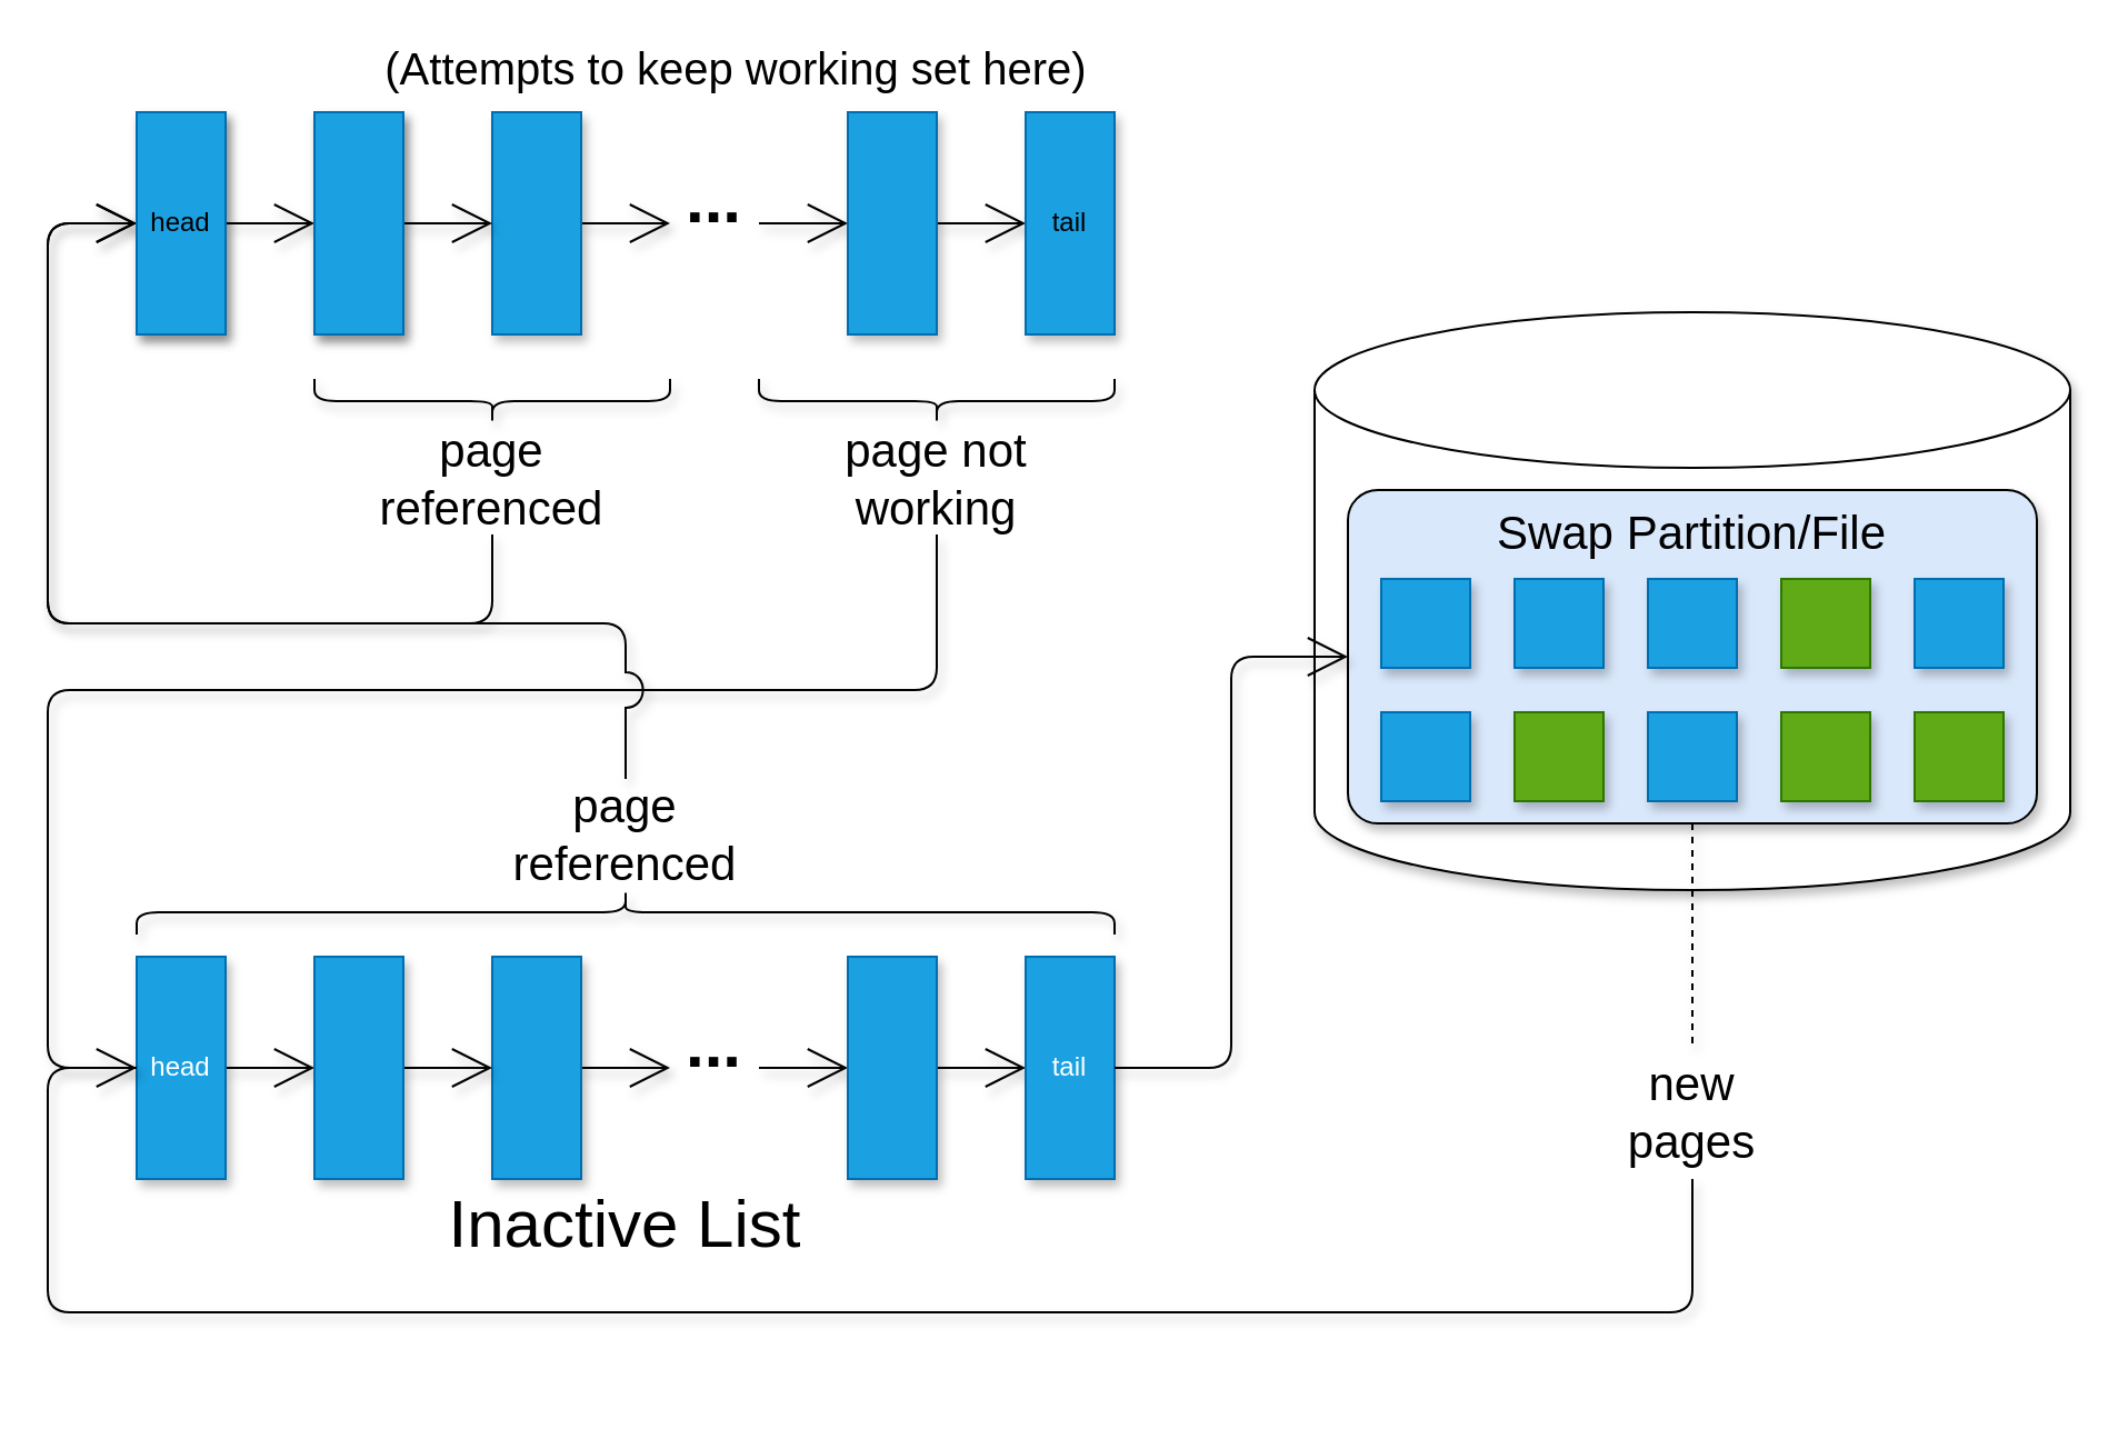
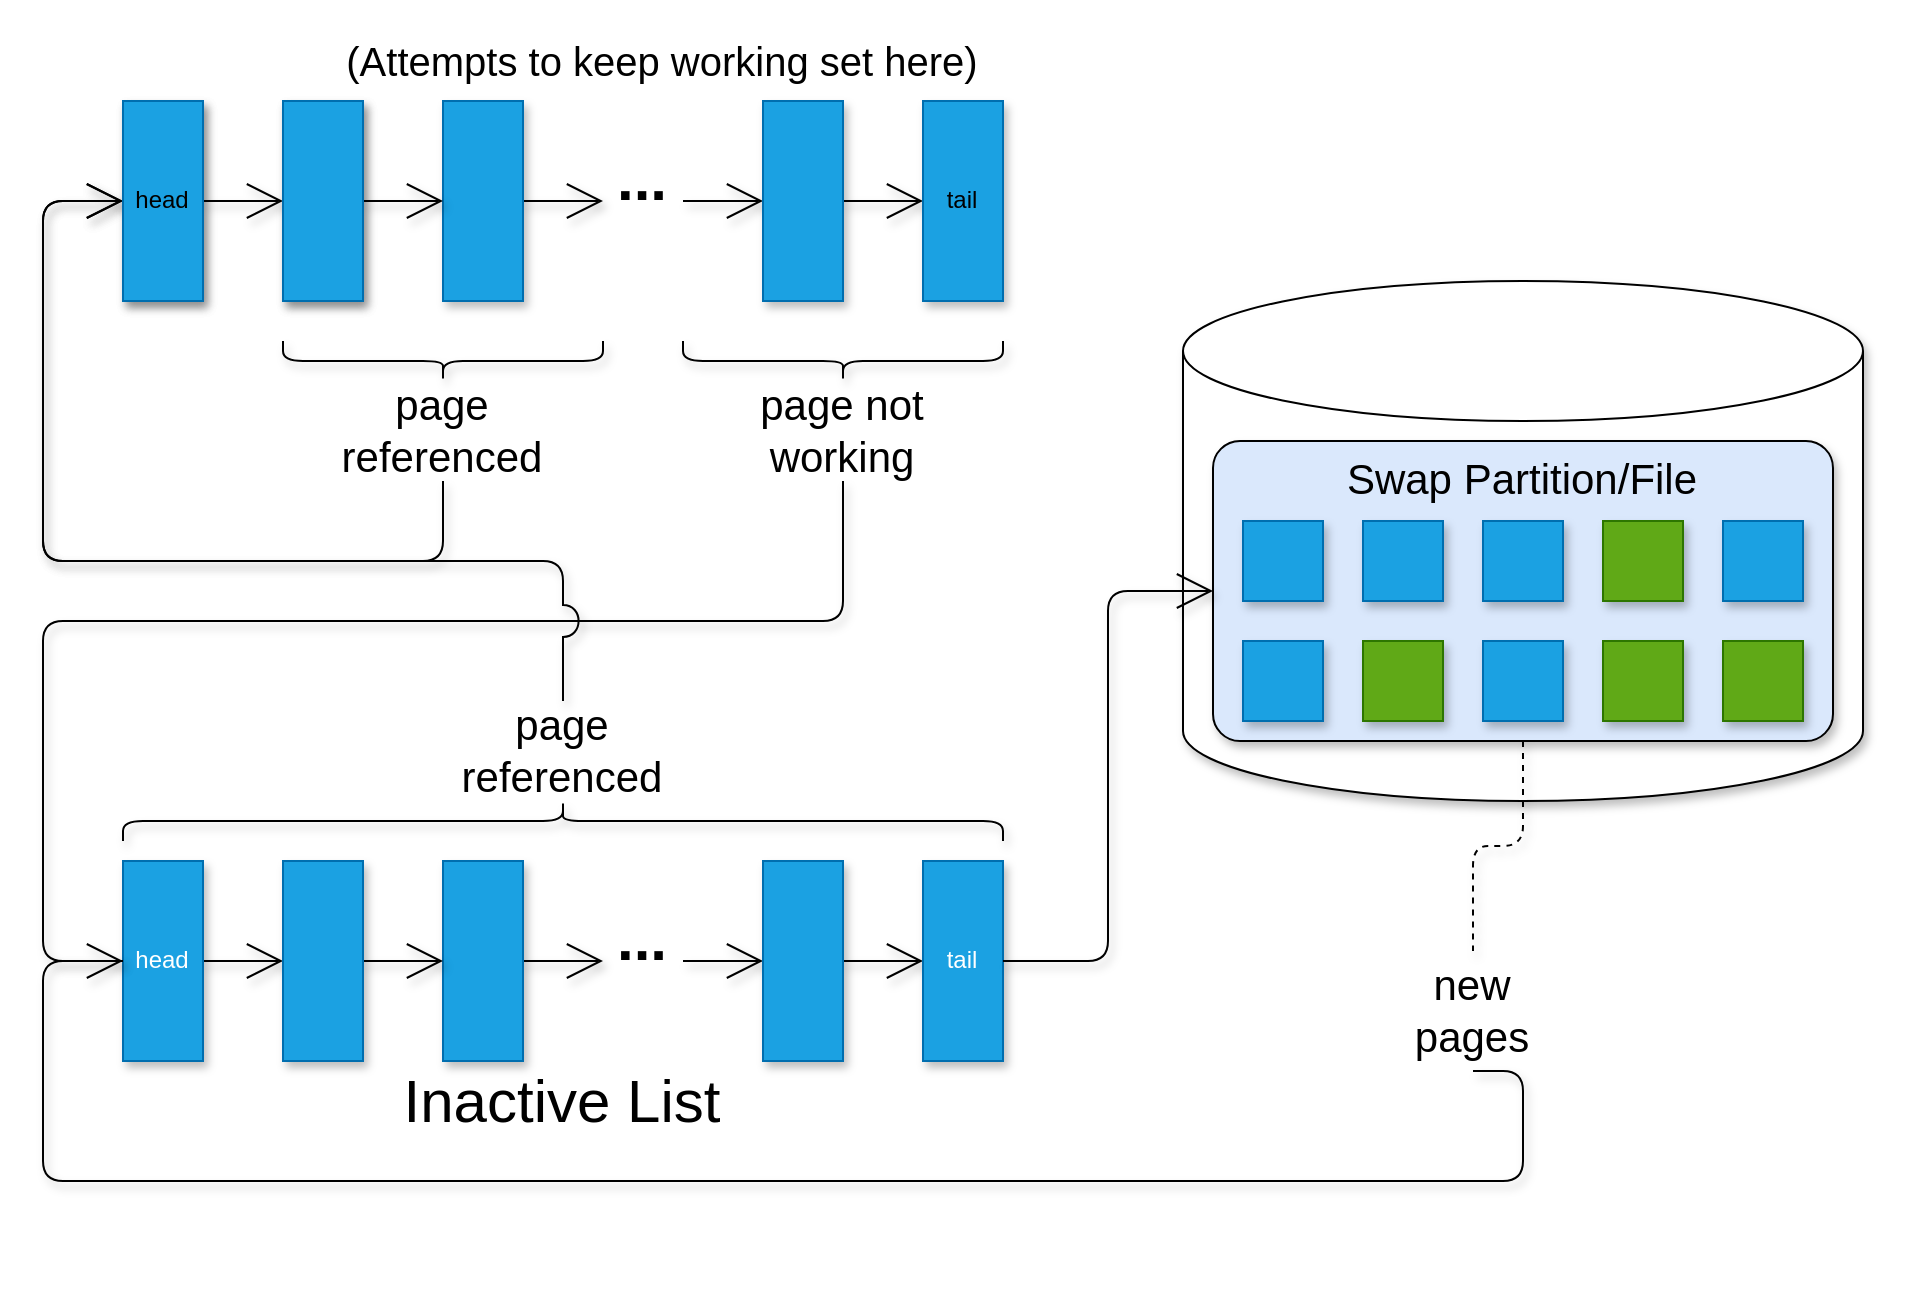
  <mxCell id="0" />
  <mxCell id="1" parent="0" />
  <mxCell id="2" style="edgeStyle=none;html=1;exitX=1;exitY=0.5;exitDx=0;exitDy=0;entryX=0;entryY=0.5;entryDx=0;entryDy=0;endArrow=open;endFill=0;endSize=16;shadow=1;" parent="1" source="3" target="7" edge="1"><mxGeometry relative="1" as="geometry" /></mxCell>
  <mxCell id="3" value="head" style="rounded=0;whiteSpace=wrap;html=1;shadow=1;" parent="1" vertex="1"><mxGeometry x="60" y="50" width="40" height="100" as="geometry" /></mxCell>
  <mxCell id="4" style="edgeStyle=none;html=1;exitX=1;exitY=0.5;exitDx=0;exitDy=0;entryX=0;entryY=0.5;entryDx=0;entryDy=0;fontSize=30;endArrow=open;endFill=0;endSize=16;shadow=1;" parent="1" source="5" target="9" edge="1"><mxGeometry relative="1" as="geometry" /></mxCell>
  <mxCell id="5" value="" style="rounded=0;whiteSpace=wrap;html=1;fillColor=#1ba1e2;strokeColor=#006EAF;fontColor=#ffffff;shadow=1;" parent="1" vertex="1"><mxGeometry x="220" y="50" width="40" height="100" as="geometry" /></mxCell>
  <mxCell id="6" style="edgeStyle=none;html=1;exitX=1;exitY=0.5;exitDx=0;exitDy=0;entryX=0;entryY=0.5;entryDx=0;entryDy=0;endArrow=open;endFill=0;endSize=16;shadow=1;" parent="1" source="7" target="5" edge="1"><mxGeometry relative="1" as="geometry" /></mxCell>
  <mxCell id="7" value="" style="rounded=0;whiteSpace=wrap;html=1;shadow=1;" parent="1" vertex="1"><mxGeometry x="140" y="50" width="40" height="100" as="geometry" /></mxCell>
  <mxCell id="8" style="edgeStyle=none;html=1;exitX=1;exitY=0.5;exitDx=0;exitDy=0;entryX=0;entryY=0.5;entryDx=0;entryDy=0;fontSize=30;endArrow=open;endFill=0;endSize=16;shadow=1;" parent="1" source="9" target="11" edge="1"><mxGeometry relative="1" as="geometry" /></mxCell>
  <mxCell id="9" value="..." style="text;html=1;strokeColor=none;fillColor=none;align=center;verticalAlign=bottom;whiteSpace=wrap;rounded=0;fontStyle=1;fontSize=30;shadow=1;" parent="1" vertex="1"><mxGeometry x="300" y="90" width="40" height="20" as="geometry" /></mxCell>
  <mxCell id="10" style="edgeStyle=none;html=1;exitX=1;exitY=0.5;exitDx=0;exitDy=0;entryX=0;entryY=0.5;entryDx=0;entryDy=0;fontSize=30;endArrow=open;endFill=0;endSize=16;shadow=1;" parent="1" source="11" target="12" edge="1"><mxGeometry relative="1" as="geometry" /></mxCell>
  <mxCell id="11" value="" style="rounded=0;whiteSpace=wrap;html=1;fillColor=#1ba1e2;strokeColor=#006EAF;shadow=1;" parent="1" vertex="1"><mxGeometry x="380" y="50" width="40" height="100" as="geometry" /></mxCell>
  <mxCell id="12" value="tail" style="rounded=0;whiteSpace=wrap;html=1;fillColor=#1ba1e2;strokeColor=#006EAF;shadow=1;" parent="1" vertex="1"><mxGeometry x="460" y="50" width="40" height="100" as="geometry" /></mxCell>
  <mxCell id="13" style="edgeStyle=none;html=1;exitX=1;exitY=0.5;exitDx=0;exitDy=0;entryX=0;entryY=0.5;entryDx=0;entryDy=0;endArrow=open;endFill=0;endSize=16;shadow=1;" parent="1" source="14" target="18" edge="1"><mxGeometry relative="1" as="geometry" /></mxCell>
  <mxCell id="14" value="head" style="rounded=0;whiteSpace=wrap;html=1;fillColor=#1ba1e2;strokeColor=#006EAF;fontColor=#ffffff;shadow=1;" parent="1" vertex="1"><mxGeometry x="60" y="430" width="40" height="100" as="geometry" /></mxCell>
  <mxCell id="15" style="edgeStyle=none;html=1;exitX=1;exitY=0.5;exitDx=0;exitDy=0;entryX=0;entryY=0.5;entryDx=0;entryDy=0;fontSize=30;endArrow=open;endFill=0;endSize=16;shadow=1;" parent="1" source="16" target="20" edge="1"><mxGeometry relative="1" as="geometry" /></mxCell>
  <mxCell id="16" value="" style="rounded=0;whiteSpace=wrap;html=1;fillColor=#1ba1e2;strokeColor=#006EAF;fontColor=#ffffff;shadow=1;" parent="1" vertex="1"><mxGeometry x="220" y="430" width="40" height="100" as="geometry" /></mxCell>
  <mxCell id="17" style="edgeStyle=none;html=1;exitX=1;exitY=0.5;exitDx=0;exitDy=0;entryX=0;entryY=0.5;entryDx=0;entryDy=0;endArrow=open;endFill=0;endSize=16;shadow=1;" parent="1" source="18" target="16" edge="1"><mxGeometry relative="1" as="geometry" /></mxCell>
  <mxCell id="18" value="" style="rounded=0;whiteSpace=wrap;html=1;fillColor=#1ba1e2;strokeColor=#006EAF;fontColor=#ffffff;shadow=1;" parent="1" vertex="1"><mxGeometry x="140" y="430" width="40" height="100" as="geometry" /></mxCell>
  <mxCell id="19" style="edgeStyle=none;html=1;exitX=1;exitY=0.5;exitDx=0;exitDy=0;entryX=0;entryY=0.5;entryDx=0;entryDy=0;fontSize=30;endArrow=open;endFill=0;endSize=16;shadow=1;" parent="1" source="20" target="22" edge="1"><mxGeometry relative="1" as="geometry" /></mxCell>
  <mxCell id="20" value="..." style="text;html=1;strokeColor=none;fillColor=none;align=center;verticalAlign=bottom;whiteSpace=wrap;rounded=0;fontStyle=1;fontSize=30;shadow=1;" parent="1" vertex="1"><mxGeometry x="300" y="470" width="40" height="20" as="geometry" /></mxCell>
  <mxCell id="21" style="edgeStyle=none;html=1;exitX=1;exitY=0.5;exitDx=0;exitDy=0;entryX=0;entryY=0.5;entryDx=0;entryDy=0;fontSize=30;endArrow=open;endFill=0;endSize=16;shadow=1;" parent="1" source="22" target="23" edge="1"><mxGeometry relative="1" as="geometry" /></mxCell>
  <mxCell id="22" value="" style="rounded=0;whiteSpace=wrap;html=1;fillColor=#1ba1e2;strokeColor=#006EAF;fontColor=#ffffff;shadow=1;" parent="1" vertex="1"><mxGeometry x="380" y="430" width="40" height="100" as="geometry" /></mxCell>
  <mxCell id="23" value="tail" style="rounded=0;whiteSpace=wrap;html=1;fillColor=#1ba1e2;strokeColor=#006EAF;fontColor=#ffffff;shadow=1;" parent="1" vertex="1"><mxGeometry x="460" y="430" width="40" height="100" as="geometry" /></mxCell>
  <mxCell id="24" value="Inactive List" style="text;html=1;strokeColor=none;fillColor=none;align=center;verticalAlign=middle;whiteSpace=wrap;rounded=0;fontSize=30;shadow=1;" parent="1" vertex="1"><mxGeometry x="60" y="540" width="440" height="20" as="geometry" /></mxCell>
  <mxCell id="25" value="" style="shape=curlyBracket;whiteSpace=wrap;html=1;rounded=1;flipH=1;fontSize=30;verticalAlign=bottom;rotation=90;shadow=1;" parent="1" vertex="1"><mxGeometry x="210" y="100" width="20" height="160" as="geometry" /></mxCell>
  <mxCell id="26" style="edgeStyle=orthogonalEdgeStyle;html=1;exitX=0.5;exitY=1;exitDx=0;exitDy=0;fontSize=21;endArrow=open;endFill=0;endSize=16;entryX=0;entryY=0.5;entryDx=0;entryDy=0;shadow=1;" parent="1" source="27" target="3" edge="1"><mxGeometry relative="1" as="geometry"><mxPoint x="-20" y="140" as="targetPoint" /><Array as="points"><mxPoint x="220" y="280" /><mxPoint x="20" y="280" /><mxPoint x="20" y="100" /></Array></mxGeometry></mxCell>
  <mxCell id="27" value="page referenced" style="text;html=1;strokeColor=none;fillColor=none;align=center;verticalAlign=middle;whiteSpace=wrap;rounded=0;fontSize=21;shadow=1;" parent="1" vertex="1"><mxGeometry x="155" y="190" width="130" height="50" as="geometry" /></mxCell>
  <mxCell id="28" value="" style="shape=curlyBracket;whiteSpace=wrap;html=1;rounded=1;flipH=1;fontSize=30;verticalAlign=bottom;rotation=90;shadow=1;" parent="1" vertex="1"><mxGeometry x="410" y="100" width="20" height="160" as="geometry" /></mxCell>
  <mxCell id="29" value="page not working" style="text;html=1;strokeColor=none;fillColor=none;align=center;verticalAlign=middle;whiteSpace=wrap;rounded=0;fontSize=21;shadow=1;" parent="1" vertex="1"><mxGeometry x="355" y="190" width="130" height="50" as="geometry" /></mxCell>
  <mxCell id="30" value="" style="shape=cylinder3;whiteSpace=wrap;html=1;boundedLbl=1;backgroundOutline=1;size=35;fontSize=21;verticalAlign=bottom;shadow=1;" parent="1" vertex="1"><mxGeometry x="590" y="140" width="340" height="260" as="geometry" /></mxCell>
  <mxCell id="31" style="edgeStyle=orthogonalEdgeStyle;jumpStyle=arc;jumpSize=16;html=1;exitX=0.5;exitY=1;exitDx=0;exitDy=0;entryX=0.5;entryY=0;entryDx=0;entryDy=0;endArrow=none;endFill=0;endSize=16;shadow=1;dashed=1;" edge="1" parent="1" source="32" target="49"><mxGeometry relative="1" as="geometry" /></mxCell>
  <mxCell id="32" value="Swap Partition/File" style="rounded=1;whiteSpace=wrap;html=1;fontSize=21;verticalAlign=top;arcSize=9;shadow=1;fillColor=#dae8fc;" parent="1" vertex="1"><mxGeometry x="605" y="220" width="310" height="150" as="geometry" /></mxCell>
  <mxCell id="33" style="edgeStyle=orthogonalEdgeStyle;html=1;exitX=1;exitY=0.5;exitDx=0;exitDy=0;entryX=0;entryY=0.5;entryDx=0;entryDy=0;endArrow=open;endFill=0;endSize=16;shadow=1;" edge="1" parent="1" source="23" target="32"><mxGeometry relative="1" as="geometry" /></mxCell>
  <mxCell id="34" value="" style="rounded=0;whiteSpace=wrap;html=1;fillColor=#1ba1e2;strokeColor=#006EAF;fontColor=#ffffff;shadow=1;" vertex="1" parent="1"><mxGeometry x="680" y="260" width="40" height="40" as="geometry" /></mxCell>
  <mxCell id="35" value="" style="rounded=0;whiteSpace=wrap;html=1;fillColor=#1ba1e2;strokeColor=#006EAF;fontColor=#ffffff;shadow=1;" vertex="1" parent="1"><mxGeometry x="620" y="260" width="40" height="40" as="geometry" /></mxCell>
  <mxCell id="36" value="" style="rounded=0;whiteSpace=wrap;html=1;fillColor=#1ba1e2;strokeColor=#006EAF;fontColor=#ffffff;shadow=1;" vertex="1" parent="1"><mxGeometry x="740" y="260" width="40" height="40" as="geometry" /></mxCell>
  <mxCell id="37" value="" style="rounded=0;whiteSpace=wrap;html=1;fillColor=#60a917;strokeColor=#2D7600;fontColor=#ffffff;shadow=1;" vertex="1" parent="1"><mxGeometry x="800" y="260" width="40" height="40" as="geometry" /></mxCell>
  <mxCell id="38" value="" style="rounded=0;whiteSpace=wrap;html=1;fillColor=#1ba1e2;strokeColor=#006EAF;fontColor=#ffffff;shadow=1;" vertex="1" parent="1"><mxGeometry x="860" y="260" width="40" height="40" as="geometry" /></mxCell>
  <mxCell id="39" value="" style="rounded=0;whiteSpace=wrap;html=1;fillColor=#60a917;strokeColor=#2D7600;fontColor=#ffffff;shadow=1;" vertex="1" parent="1"><mxGeometry x="680" y="320" width="40" height="40" as="geometry" /></mxCell>
  <mxCell id="40" value="" style="rounded=0;whiteSpace=wrap;html=1;fillColor=#1ba1e2;strokeColor=#006EAF;fontColor=#ffffff;shadow=1;" vertex="1" parent="1"><mxGeometry x="620" y="320" width="40" height="40" as="geometry" /></mxCell>
  <mxCell id="41" value="" style="rounded=0;whiteSpace=wrap;html=1;fillColor=#1ba1e2;strokeColor=#006EAF;fontColor=#ffffff;shadow=1;" vertex="1" parent="1"><mxGeometry x="740" y="320" width="40" height="40" as="geometry" /></mxCell>
  <mxCell id="42" value="" style="rounded=0;whiteSpace=wrap;html=1;fillColor=#60a917;strokeColor=#2D7600;fontColor=#ffffff;shadow=1;" vertex="1" parent="1"><mxGeometry x="800" y="320" width="40" height="40" as="geometry" /></mxCell>
  <mxCell id="43" value="" style="rounded=0;whiteSpace=wrap;html=1;fillColor=#60a917;strokeColor=#2D7600;fontColor=#ffffff;shadow=1;" vertex="1" parent="1"><mxGeometry x="860" y="320" width="40" height="40" as="geometry" /></mxCell>
  <mxCell id="44" value="" style="shape=curlyBracket;whiteSpace=wrap;html=1;rounded=1;flipH=1;fontSize=30;verticalAlign=bottom;rotation=-90;shadow=1;" vertex="1" parent="1"><mxGeometry x="270" y="190" width="20" height="440" as="geometry" /></mxCell>
  <mxCell id="45" style="edgeStyle=orthogonalEdgeStyle;html=1;exitX=0.5;exitY=1;exitDx=0;exitDy=0;fontSize=21;endArrow=open;endFill=0;endSize=16;entryX=0;entryY=0.5;entryDx=0;entryDy=0;jumpStyle=arc;jumpSize=12;shadow=1;" parent="1" source="29" target="14" edge="1"><mxGeometry relative="1" as="geometry"><mxPoint x="20" y="350" as="targetPoint" /><Array as="points"><mxPoint x="420" y="310" /><mxPoint x="20" y="310" /><mxPoint x="20" y="480" /></Array></mxGeometry></mxCell>
  <mxCell id="46" style="edgeStyle=orthogonalEdgeStyle;jumpStyle=arc;jumpSize=16;html=1;exitX=0.5;exitY=0;exitDx=0;exitDy=0;entryX=0;entryY=0.5;entryDx=0;entryDy=0;endArrow=open;endFill=0;endSize=16;shadow=1;" edge="1" parent="1" source="47" target="3"><mxGeometry relative="1" as="geometry"><Array as="points"><mxPoint x="280" y="280" /><mxPoint x="20" y="280" /><mxPoint x="20" y="100" /></Array></mxGeometry></mxCell>
  <mxCell id="47" value="page referenced" style="text;html=1;strokeColor=none;fillColor=none;align=center;verticalAlign=middle;whiteSpace=wrap;rounded=0;fontSize=21;shadow=1;" vertex="1" parent="1"><mxGeometry x="215" y="350" width="130" height="50" as="geometry" /></mxCell>
  <mxCell id="48" style="edgeStyle=orthogonalEdgeStyle;jumpStyle=arc;jumpSize=16;html=1;exitX=0.5;exitY=1;exitDx=0;exitDy=0;endArrow=none;endFill=0;endSize=16;shadow=1;" edge="1" parent="1" source="49"><mxGeometry relative="1" as="geometry"><mxPoint x="60" y="480" as="targetPoint" /><Array as="points"><mxPoint x="760" y="590" /><mxPoint x="20" y="590" /><mxPoint x="20" y="480" /></Array></mxGeometry></mxCell>
- <mxCell id="49" value="new&lt;br&gt;pages" style="text;html=1;strokeColor=none;fillColor=none;align=center;verticalAlign=middle;whiteSpace=wrap;rounded=0;fontSize=21;shadow=1;" vertex="1" parent="1"><mxGeometry x="695" y="470" width="130" height="60" as="geometry" /></mxCell>
+ <mxCell id="49" value="new&lt;br&gt;pages" style="text;html=1;strokeColor=none;fillColor=none;align=center;verticalAlign=middle;whiteSpace=wrap;rounded=0;fontSize=21;shadow=1;" vertex="1" parent="1"><mxGeometry x="670" y="475" width="130" height="60" as="geometry" /></mxCell>
  <mxCell id="50" value="(Attempts to keep working set here)" style="text;html=1;strokeColor=none;fillColor=none;align=center;verticalAlign=middle;whiteSpace=wrap;rounded=0;fontSize=20;shadow=1;" vertex="1" parent="1"><mxGeometry x="110" y="20" width="440" height="20" as="geometry" /></mxCell>
  <mxCell id="51" value="head" style="rounded=0;whiteSpace=wrap;html=1;fillColor=#1ba1e2;strokeColor=#006EAF;shadow=1;" vertex="1" parent="1"><mxGeometry x="60" y="50" width="40" height="100" as="geometry" /></mxCell>
  <mxCell id="52" value="" style="rounded=0;whiteSpace=wrap;html=1;fillColor=#1ba1e2;strokeColor=#006EAF;shadow=1;" vertex="1" parent="1"><mxGeometry x="140" y="50" width="40" height="100" as="geometry" /></mxCell>
